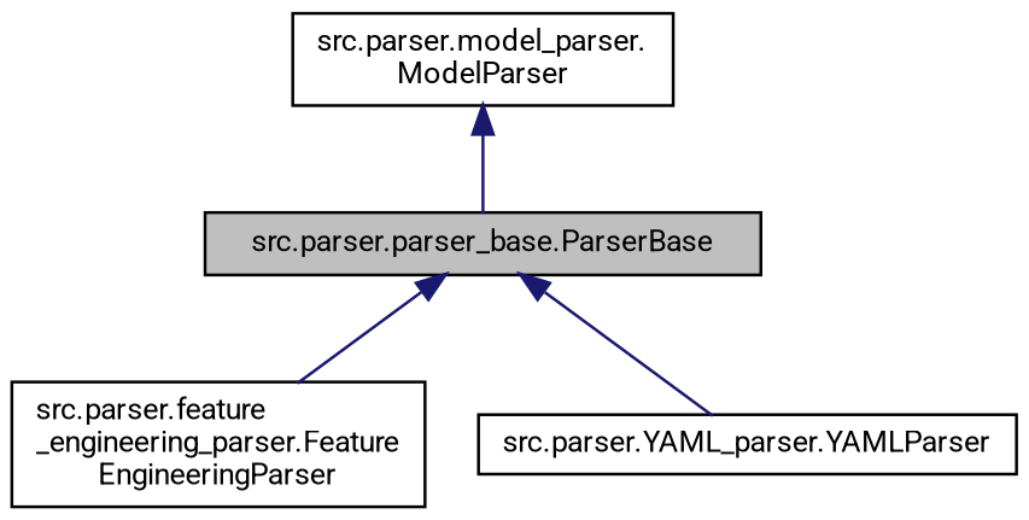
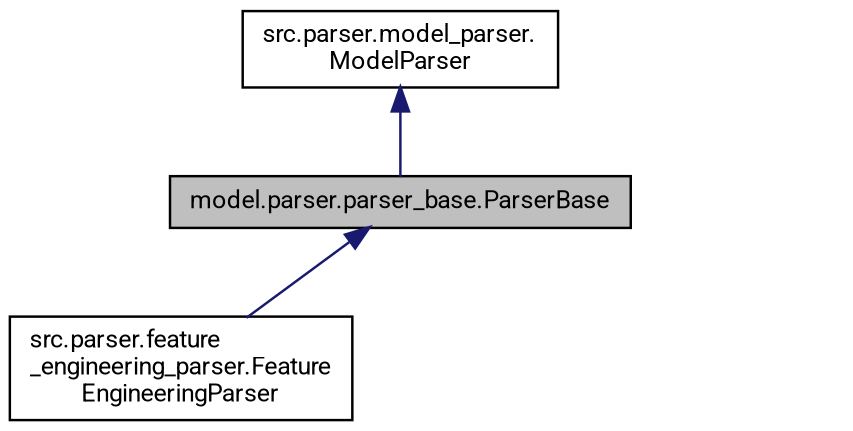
  digraph {
    fontname=Roboto
    rankdir=TB
    node [color=black fillcolor=white fontname=Roboto fontsize=10 shape=record style=filled]
    edge [color=midnightblue dir=back fontname=Roboto fontsize=10 labelfontname=Helvetica labelfontsize=10 style=solid]
-   n1 [fillcolor=grey75 fontcolor=black height=0.2 label="src.parser.parser_base.ParserBase" width=0.4]
+   n1 [fillcolor=grey75 fontcolor=black height=0.2 label="model.parser.parser_base.ParserBase" width=0.4]
    n2 [height=0.2 label="src.parser.feature\l_engineering_parser.Feature\lEngineeringParser" width=0.4]
-   n3 [height=0.2 label="src.parser.YAML_parser.YAMLParser" width=0.4]
    n4 [height=0.2 label="src.parser.model_parser.\lModelParser" width=0.4]
    n1 -> n2
-   n1 -> n3
    n4 -> n1
  }
